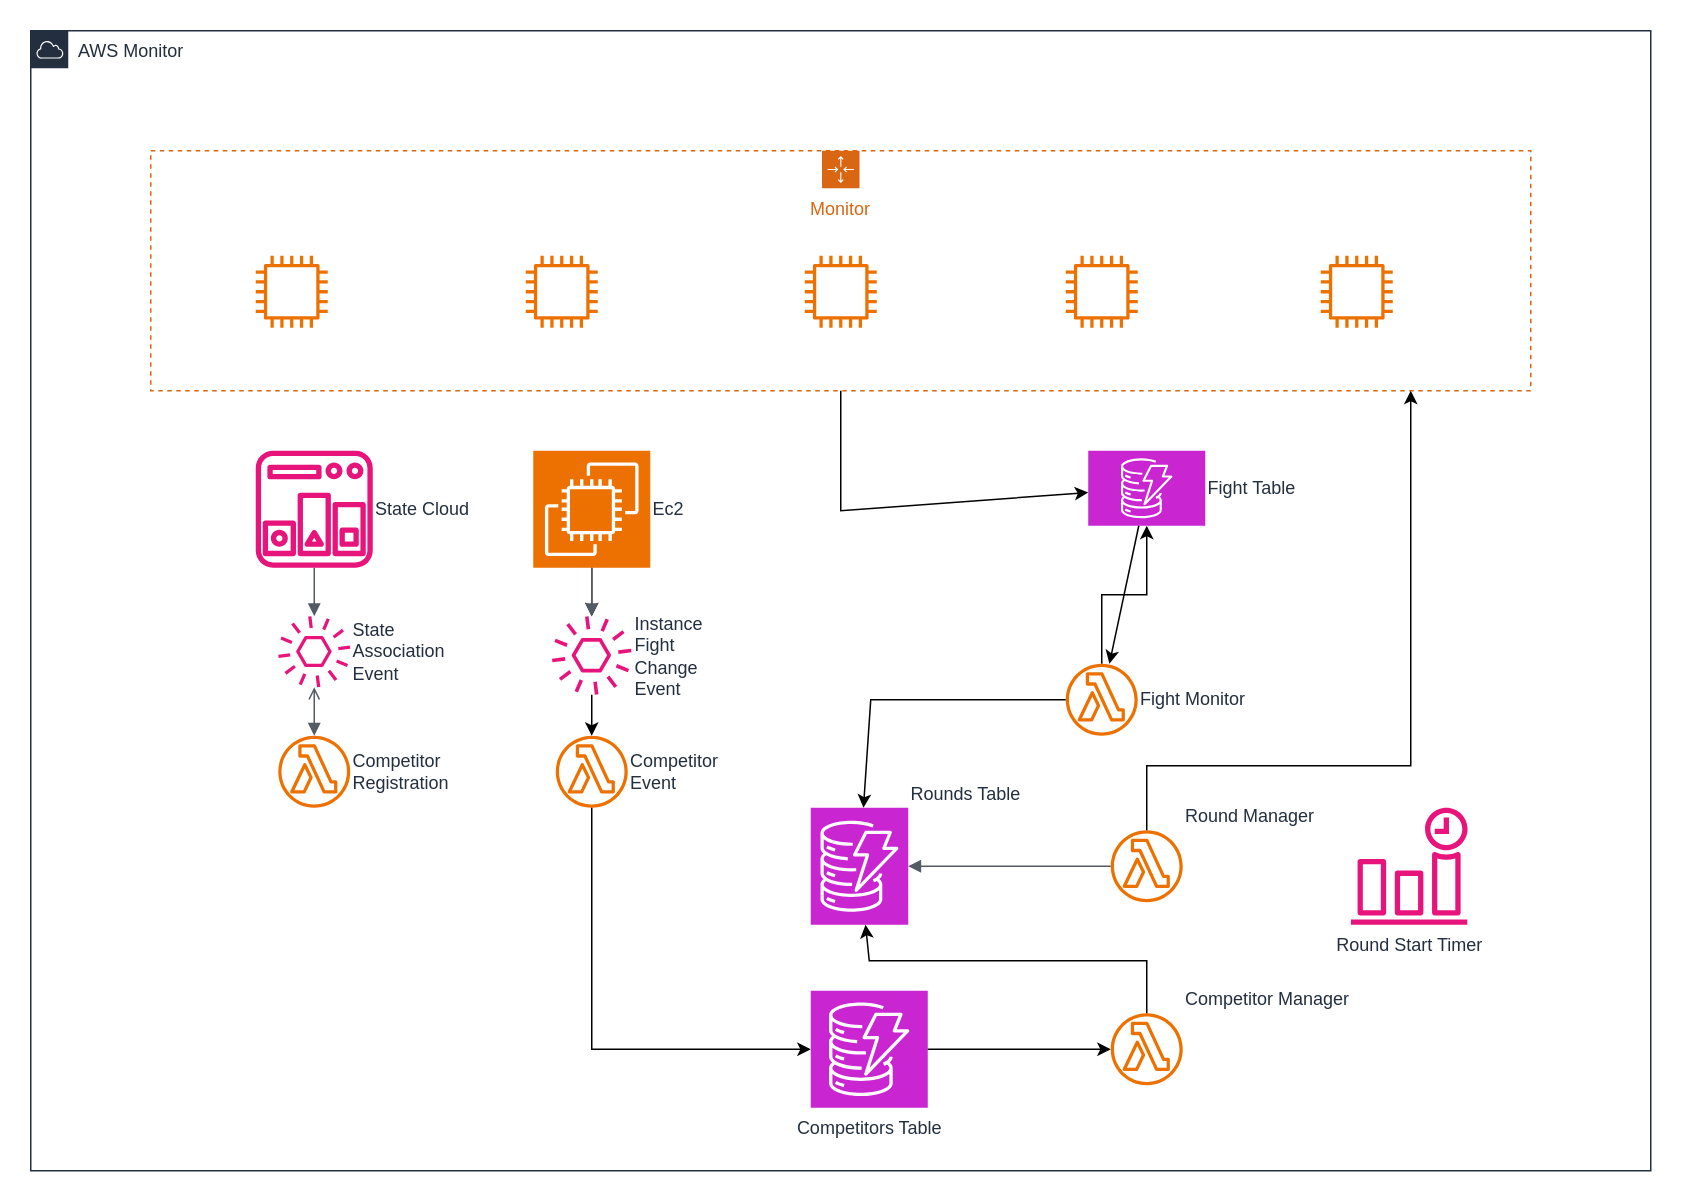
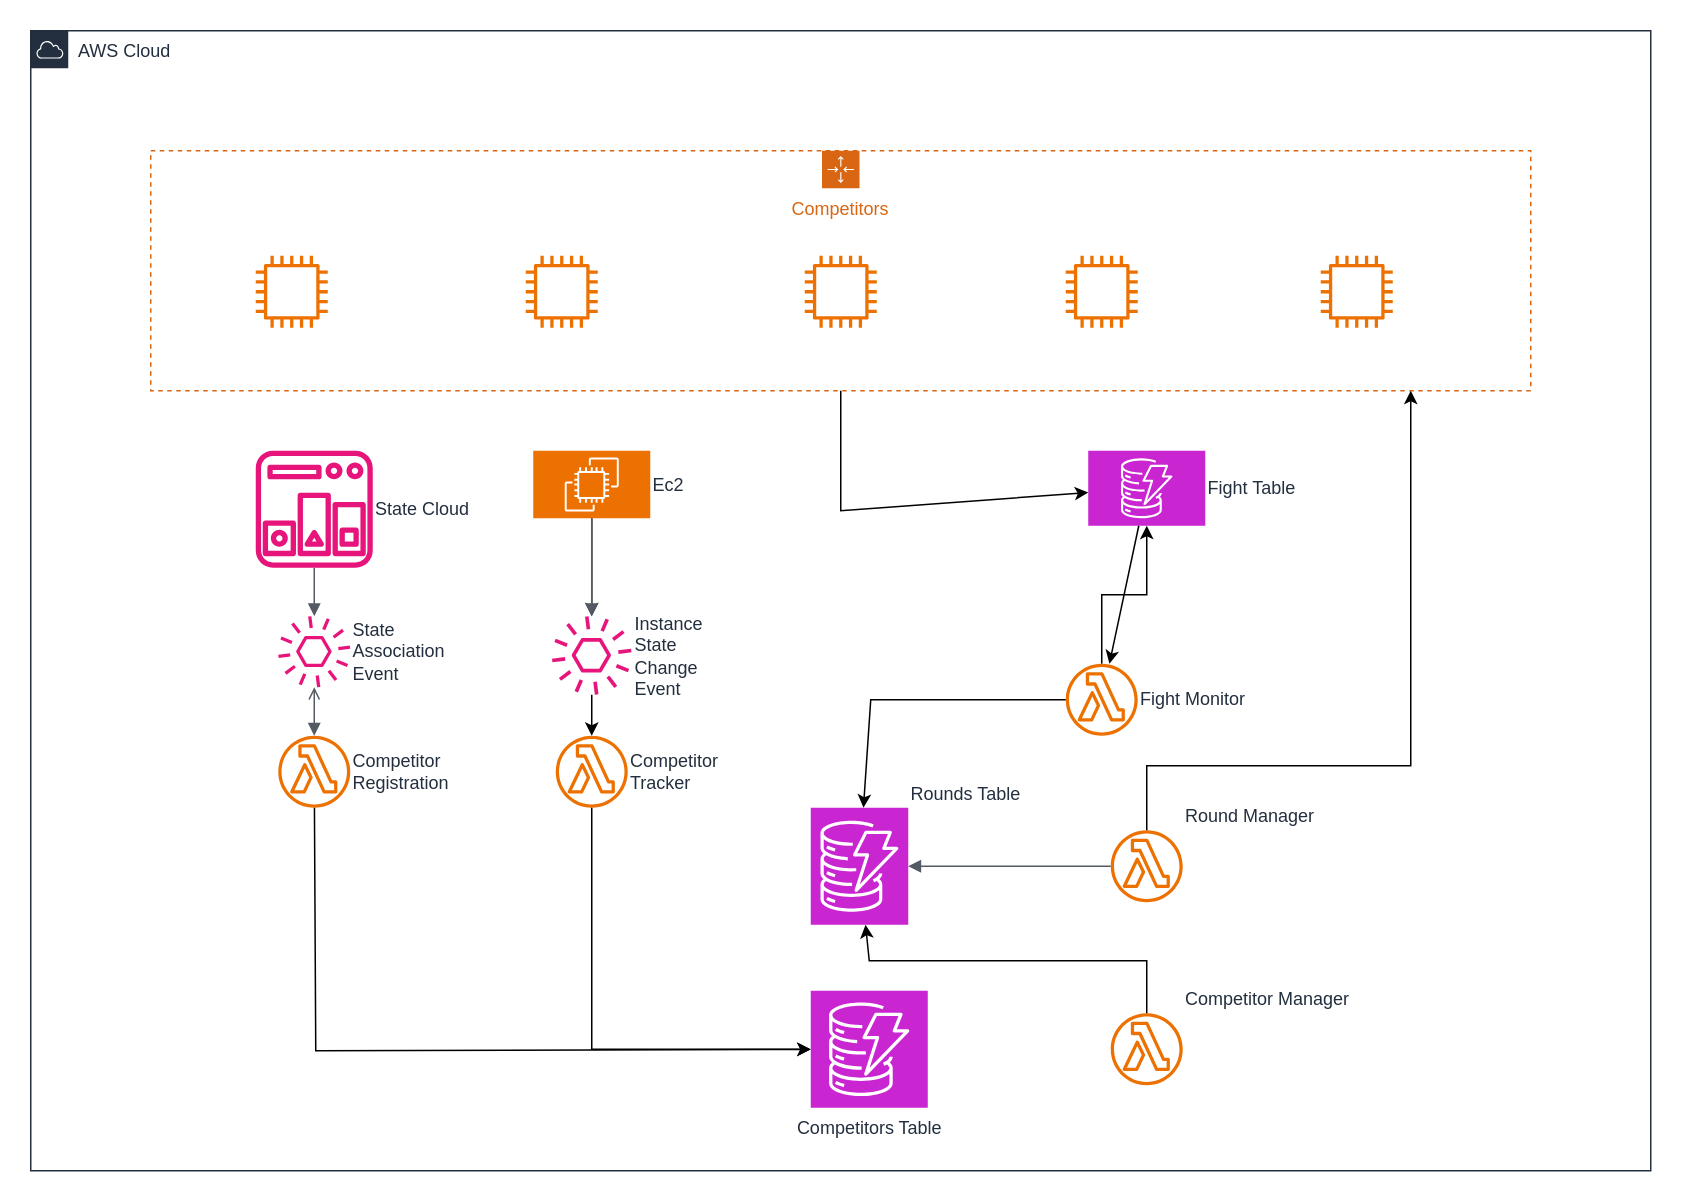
  <mxCell id="0" />
  <mxCell id="1" parent="0" />
- <mxCell id="2" value="AWS Monitor" style="points=[[0,0],[0.25,0],[0.5,0],[0.75,0],[1,0],[1,0.25],[1,0.5],[1,0.75],[1,1],[0.75,1],[0.5,1],[0.25,1],[0,1],[0,0.75],[0,0.5],[0,0.25]];outlineConnect=0;gradientColor=none;html=1;whiteSpace=wrap;fontSize=12;fontStyle=0;container=1;pointerEvents=0;collapsible=0;recursiveResize=0;shape=mxgraph.aws4.group;grIcon=mxgraph.aws4.group_aws_cloud;strokeColor=#232F3E;fillColor=none;verticalAlign=top;align=left;spacingLeft=30;fontColor=#232F3E;dashed=0;" parent="1" vertex="1"><mxGeometry x="20" y="20" width="1080" height="760" as="geometry" /></mxCell>
- <mxCell id="3" value="Monitor" style="points=[[0,0],[0.25,0],[0.5,0],[0.75,0],[1,0],[1,0.25],[1,0.5],[1,0.75],[1,1],[0.75,1],[0.5,1],[0.25,1],[0,1],[0,0.75],[0,0.5],[0,0.25]];outlineConnect=0;gradientColor=none;html=1;whiteSpace=wrap;fontSize=12;fontStyle=0;container=1;pointerEvents=0;collapsible=0;recursiveResize=0;shape=mxgraph.aws4.groupCenter;grIcon=mxgraph.aws4.group_auto_scaling_group;grStroke=1;strokeColor=#D86613;fillColor=none;verticalAlign=top;align=center;fontColor=#D86613;dashed=1;spacingTop=25;" parent="2" vertex="1"><mxGeometry x="80" y="80" width="920" height="160" as="geometry" /></mxCell>
+ <mxCell id="2" value="AWS Cloud" style="points=[[0,0],[0.25,0],[0.5,0],[0.75,0],[1,0],[1,0.25],[1,0.5],[1,0.75],[1,1],[0.75,1],[0.5,1],[0.25,1],[0,1],[0,0.75],[0,0.5],[0,0.25]];outlineConnect=0;gradientColor=none;html=1;whiteSpace=wrap;fontSize=12;fontStyle=0;container=1;pointerEvents=0;collapsible=0;recursiveResize=0;shape=mxgraph.aws4.group;grIcon=mxgraph.aws4.group_aws_cloud;strokeColor=#232F3E;fillColor=none;verticalAlign=top;align=left;spacingLeft=30;fontColor=#232F3E;dashed=0;" parent="1" vertex="1"><mxGeometry x="20" y="20" width="1080" height="760" as="geometry" /></mxCell>
+ <mxCell id="3" value="Competitors" style="points=[[0,0],[0.25,0],[0.5,0],[0.75,0],[1,0],[1,0.25],[1,0.5],[1,0.75],[1,1],[0.75,1],[0.5,1],[0.25,1],[0,1],[0,0.75],[0,0.5],[0,0.25]];outlineConnect=0;gradientColor=none;html=1;whiteSpace=wrap;fontSize=12;fontStyle=0;container=1;pointerEvents=0;collapsible=0;recursiveResize=0;shape=mxgraph.aws4.groupCenter;grIcon=mxgraph.aws4.group_auto_scaling_group;grStroke=1;strokeColor=#D86613;fillColor=none;verticalAlign=top;align=center;fontColor=#D86613;dashed=1;spacingTop=25;" parent="2" vertex="1"><mxGeometry x="80" y="80" width="920" height="160" as="geometry" /></mxCell>
  <mxCell id="4" value="" style="sketch=0;outlineConnect=0;fontColor=#232F3E;gradientColor=none;fillColor=#ED7100;strokeColor=none;dashed=0;verticalLabelPosition=bottom;verticalAlign=top;align=center;html=1;fontSize=12;fontStyle=0;aspect=fixed;pointerEvents=1;shape=mxgraph.aws4.instance2;" parent="3" vertex="1"><mxGeometry x="70" y="70" width="48" height="48" as="geometry" /></mxCell>
  <mxCell id="5" value="" style="sketch=0;outlineConnect=0;fontColor=#232F3E;gradientColor=none;fillColor=#ED7100;strokeColor=none;dashed=0;verticalLabelPosition=bottom;verticalAlign=top;align=center;html=1;fontSize=12;fontStyle=0;aspect=fixed;pointerEvents=1;shape=mxgraph.aws4.instance2;" parent="3" vertex="1"><mxGeometry x="250" y="70" width="48" height="48" as="geometry" /></mxCell>
  <mxCell id="6" value="" style="sketch=0;outlineConnect=0;fontColor=#232F3E;gradientColor=none;fillColor=#ED7100;strokeColor=none;dashed=0;verticalLabelPosition=bottom;verticalAlign=top;align=center;html=1;fontSize=12;fontStyle=0;aspect=fixed;pointerEvents=1;shape=mxgraph.aws4.instance2;" parent="3" vertex="1"><mxGeometry x="436" y="70" width="48" height="48" as="geometry" /></mxCell>
  <mxCell id="7" value="" style="sketch=0;outlineConnect=0;fontColor=#232F3E;gradientColor=none;fillColor=#ED7100;strokeColor=none;dashed=0;verticalLabelPosition=bottom;verticalAlign=top;align=center;html=1;fontSize=12;fontStyle=0;aspect=fixed;pointerEvents=1;shape=mxgraph.aws4.instance2;" parent="3" vertex="1"><mxGeometry x="610" y="70" width="48" height="48" as="geometry" /></mxCell>
  <mxCell id="8" value="" style="sketch=0;outlineConnect=0;fontColor=#232F3E;gradientColor=none;fillColor=#ED7100;strokeColor=none;dashed=0;verticalLabelPosition=bottom;verticalAlign=top;align=center;html=1;fontSize=12;fontStyle=0;aspect=fixed;pointerEvents=1;shape=mxgraph.aws4.instance2;" parent="3" vertex="1"><mxGeometry x="780" y="70" width="48" height="48" as="geometry" /></mxCell>
  <mxCell id="9" value="State Cloud" style="sketch=0;outlineConnect=0;fontColor=#232F3E;gradientColor=none;fillColor=#E7157B;strokeColor=none;dashed=0;verticalLabelPosition=middle;verticalAlign=middle;align=left;html=1;fontSize=12;fontStyle=0;aspect=fixed;pointerEvents=1;shape=mxgraph.aws4.state_manager;labelPosition=right;" parent="2" vertex="1"><mxGeometry x="150" y="280" width="78" height="78" as="geometry" /></mxCell>
- <mxCell id="10" value="Round Start Timer" style="sketch=0;outlineConnect=0;fontColor=#232F3E;gradientColor=none;fillColor=#E7157B;strokeColor=none;dashed=0;verticalLabelPosition=bottom;verticalAlign=top;align=center;html=1;fontSize=12;fontStyle=0;aspect=fixed;pointerEvents=1;shape=mxgraph.aws4.event_time_based;" parent="2" vertex="1"><mxGeometry x="880" y="518" width="78" height="78" as="geometry" /></mxCell>
  <mxCell id="11" value="State Association Event" style="sketch=0;outlineConnect=0;fontColor=#232F3E;gradientColor=none;fillColor=#E7157B;strokeColor=none;dashed=0;verticalLabelPosition=middle;verticalAlign=middle;align=left;html=1;fontSize=12;fontStyle=0;aspect=fixed;pointerEvents=1;shape=mxgraph.aws4.event;labelPosition=right;whiteSpace=wrap;" parent="2" vertex="1"><mxGeometry x="165" y="390" width="48" height="48" as="geometry" /></mxCell>
  <mxCell id="12" value="Competitor Registration" style="sketch=0;outlineConnect=0;fontColor=#232F3E;gradientColor=none;fillColor=#ED7100;strokeColor=none;dashed=0;verticalLabelPosition=middle;verticalAlign=middle;align=left;html=1;fontSize=12;fontStyle=0;aspect=fixed;pointerEvents=1;shape=mxgraph.aws4.lambda_function;labelPosition=right;whiteSpace=wrap;" parent="2" vertex="1"><mxGeometry x="165" y="470" width="48" height="48" as="geometry" /></mxCell>
  <mxCell id="13" value="Rounds Table" style="sketch=0;points=[[0,0,0],[0.25,0,0],[0.5,0,0],[0.75,0,0],[1,0,0],[0,1,0],[0.25,1,0],[0.5,1,0],[0.75,1,0],[1,1,0],[0,0.25,0],[0,0.5,0],[0,0.75,0],[1,0.25,0],[1,0.5,0],[1,0.75,0]];outlineConnect=0;fontColor=#232F3E;fillColor=#C925D1;strokeColor=#ffffff;dashed=0;verticalLabelPosition=top;verticalAlign=bottom;align=left;html=1;fontSize=12;fontStyle=0;aspect=fixed;shape=mxgraph.aws4.resourceIcon;resIcon=mxgraph.aws4.dynamodb;labelPosition=right;" parent="2" vertex="1"><mxGeometry x="520" y="518" width="65" height="78" as="geometry" /></mxCell>
  <mxCell id="14" value="Round Manager" style="sketch=0;outlineConnect=0;fontColor=#232F3E;gradientColor=none;fillColor=#ED7100;strokeColor=none;dashed=0;verticalLabelPosition=top;verticalAlign=bottom;align=left;html=1;fontSize=12;fontStyle=0;aspect=fixed;pointerEvents=1;shape=mxgraph.aws4.lambda_function;labelPosition=right;" parent="2" vertex="1"><mxGeometry x="720" y="533" width="48" height="48" as="geometry" /></mxCell>
  <mxCell id="15" value="" style="edgeStyle=orthogonalEdgeStyle;rounded=0;orthogonalLoop=1;jettySize=auto;html=1;" parent="2" source="16" target="17" edge="1"><mxGeometry relative="1" as="geometry" /></mxCell>
- <mxCell id="16" value="Ec2" style="sketch=0;points=[[0,0,0],[0.25,0,0],[0.5,0,0],[0.75,0,0],[1,0,0],[0,1,0],[0.25,1,0],[0.5,1,0],[0.75,1,0],[1,1,0],[0,0.25,0],[0,0.5,0],[0,0.75,0],[1,0.25,0],[1,0.5,0],[1,0.75,0]];outlineConnect=0;fontColor=#232F3E;fillColor=#ED7100;strokeColor=#ffffff;dashed=0;verticalLabelPosition=middle;verticalAlign=middle;align=left;html=1;fontSize=12;fontStyle=0;aspect=fixed;shape=mxgraph.aws4.resourceIcon;resIcon=mxgraph.aws4.ec2;labelPosition=right;" parent="2" vertex="1"><mxGeometry x="335" y="280" width="78" height="78" as="geometry" /></mxCell>
- <mxCell id="17" value="Instance Fight Change Event" style="sketch=0;outlineConnect=0;fontColor=#232F3E;gradientColor=none;fillColor=#E7157B;strokeColor=none;dashed=0;verticalLabelPosition=middle;verticalAlign=middle;align=left;html=1;fontSize=12;fontStyle=0;aspect=fixed;pointerEvents=1;shape=mxgraph.aws4.event;labelPosition=right;whiteSpace=wrap;" parent="2" vertex="1"><mxGeometry x="347.5" y="390" width="53" height="53" as="geometry" /></mxCell>
- <mxCell id="18" value="Competitor Event" style="sketch=0;outlineConnect=0;fontColor=#232F3E;gradientColor=none;fillColor=#ED7100;strokeColor=none;dashed=0;verticalLabelPosition=middle;verticalAlign=middle;align=left;html=1;fontSize=12;fontStyle=0;aspect=fixed;pointerEvents=1;shape=mxgraph.aws4.lambda_function;labelPosition=right;whiteSpace=wrap;" parent="2" vertex="1"><mxGeometry x="350" y="470" width="48" height="48" as="geometry" /></mxCell>
+ <mxCell id="16" value="Ec2" style="sketch=0;points=[[0,0,0],[0.25,0,0],[0.5,0,0],[0.75,0,0],[1,0,0],[0,1,0],[0.25,1,0],[0.5,1,0],[0.75,1,0],[1,1,0],[0,0.25,0],[0,0.5,0],[0,0.75,0],[1,0.25,0],[1,0.5,0],[1,0.75,0]];outlineConnect=0;fontColor=#232F3E;fillColor=#ED7100;strokeColor=#ffffff;dashed=0;verticalLabelPosition=middle;verticalAlign=middle;align=left;html=1;fontSize=12;fontStyle=0;aspect=fixed;shape=mxgraph.aws4.resourceIcon;resIcon=mxgraph.aws4.ec2;labelPosition=right;" parent="2" vertex="1"><mxGeometry x="335" y="280" width="78" height="45" as="geometry" /></mxCell>
+ <mxCell id="17" value="Instance State Change Event" style="sketch=0;outlineConnect=0;fontColor=#232F3E;gradientColor=none;fillColor=#E7157B;strokeColor=none;dashed=0;verticalLabelPosition=middle;verticalAlign=middle;align=left;html=1;fontSize=12;fontStyle=0;aspect=fixed;pointerEvents=1;shape=mxgraph.aws4.event;labelPosition=right;whiteSpace=wrap;" parent="2" vertex="1"><mxGeometry x="347.5" y="390" width="53" height="53" as="geometry" /></mxCell>
+ <mxCell id="18" value="Competitor Tracker" style="sketch=0;outlineConnect=0;fontColor=#232F3E;gradientColor=none;fillColor=#ED7100;strokeColor=none;dashed=0;verticalLabelPosition=middle;verticalAlign=middle;align=left;html=1;fontSize=12;fontStyle=0;aspect=fixed;pointerEvents=1;shape=mxgraph.aws4.lambda_function;labelPosition=right;whiteSpace=wrap;" parent="2" vertex="1"><mxGeometry x="350" y="470" width="48" height="48" as="geometry" /></mxCell>
  <mxCell id="19" value="Fight Table" style="sketch=0;points=[[0,0,0],[0.25,0,0],[0.5,0,0],[0.75,0,0],[1,0,0],[0,1,0],[0.25,1,0],[0.5,1,0],[0.75,1,0],[1,1,0],[0,0.25,0],[0,0.5,0],[0,0.75,0],[1,0.25,0],[1,0.5,0],[1,0.75,0]];outlineConnect=0;fontColor=#232F3E;fillColor=#C925D1;strokeColor=#ffffff;dashed=0;verticalLabelPosition=middle;verticalAlign=middle;align=left;html=1;fontSize=12;fontStyle=0;aspect=fixed;shape=mxgraph.aws4.resourceIcon;resIcon=mxgraph.aws4.dynamodb;labelPosition=right;" parent="2" vertex="1"><mxGeometry x="705" y="280" width="78" height="50" as="geometry" /></mxCell>
  <mxCell id="20" value="" style="edgeStyle=orthogonalEdgeStyle;rounded=0;orthogonalLoop=1;jettySize=auto;html=1;" edge="1" parent="2" source="21" target="19"><mxGeometry relative="1" as="geometry" /></mxCell>
  <mxCell id="21" value="Fight Monitor" style="sketch=0;outlineConnect=0;fontColor=#232F3E;gradientColor=none;fillColor=#ED7100;strokeColor=none;dashed=0;verticalLabelPosition=middle;verticalAlign=middle;align=left;html=1;fontSize=12;fontStyle=0;aspect=fixed;pointerEvents=1;shape=mxgraph.aws4.lambda_function;labelPosition=right;" parent="2" vertex="1"><mxGeometry x="690" y="422" width="48" height="48" as="geometry" /></mxCell>
  <mxCell id="22" value="" style="edgeStyle=orthogonalEdgeStyle;html=1;endArrow=none;elbow=vertical;startArrow=block;startFill=1;strokeColor=#545B64;rounded=0;" parent="2" source="13" target="14" edge="1"><mxGeometry width="100" relative="1" as="geometry"><mxPoint x="778" y="589" as="sourcePoint" /><mxPoint x="890" y="589" as="targetPoint" /></mxGeometry></mxCell>
  <mxCell id="23" value="" style="edgeStyle=orthogonalEdgeStyle;html=1;endArrow=none;elbow=vertical;startArrow=block;startFill=1;strokeColor=#545B64;rounded=0;" parent="2" source="17" target="16" edge="1"><mxGeometry width="100" relative="1" as="geometry"><mxPoint x="608" y="589" as="sourcePoint" /><mxPoint x="730" y="589" as="targetPoint" /></mxGeometry></mxCell>
  <mxCell id="24" value="" style="edgeStyle=orthogonalEdgeStyle;rounded=0;orthogonalLoop=1;jettySize=auto;html=1;" parent="2" source="17" target="18" edge="1"><mxGeometry relative="1" as="geometry"><mxPoint x="384" y="368" as="sourcePoint" /><mxPoint x="384" y="420" as="targetPoint" /></mxGeometry></mxCell>
  <mxCell id="25" value="" style="edgeStyle=orthogonalEdgeStyle;html=1;endArrow=none;elbow=vertical;startArrow=block;startFill=1;strokeColor=#545B64;rounded=0;" parent="2" source="11" target="9" edge="1"><mxGeometry width="100" relative="1" as="geometry"><mxPoint x="384" y="420" as="sourcePoint" /><mxPoint x="384" y="368" as="targetPoint" /></mxGeometry></mxCell>
  <mxCell id="26" value="" style="edgeStyle=orthogonalEdgeStyle;html=1;endArrow=open;elbow=vertical;startArrow=block;startFill=1;strokeColor=#545B64;rounded=0;" parent="2" source="12" target="11" edge="1"><mxGeometry width="100" relative="1" as="geometry"><mxPoint x="199" y="420" as="sourcePoint" /><mxPoint x="199" y="368" as="targetPoint" /></mxGeometry></mxCell>
  <mxCell id="27" value="" style="endArrow=classic;html=1;rounded=0;" edge="1" parent="2" source="19" target="21"><mxGeometry width="50" height="50" relative="1" as="geometry"><mxPoint x="560" y="430" as="sourcePoint" /><mxPoint x="610" y="380" as="targetPoint" /></mxGeometry></mxCell>
  <mxCell id="28" value="" style="endArrow=classic;html=1;rounded=0;" edge="1" parent="2" source="21" target="13"><mxGeometry width="50" height="50" relative="1" as="geometry"><mxPoint x="560" y="430" as="sourcePoint" /><mxPoint x="610" y="380" as="targetPoint" /><Array as="points"><mxPoint x="560" y="446" /></Array></mxGeometry></mxCell>
+ <mxCell id="29" value="" style="endArrow=classic;html=1;rounded=0;" edge="1" parent="2" source="12" target="33"><mxGeometry width="50" height="50" relative="1" as="geometry"><mxPoint x="560" y="500" as="sourcePoint" /><mxPoint x="610" y="450" as="targetPoint" /><Array as="points"><mxPoint x="190" y="680" /></Array></mxGeometry></mxCell>
  <mxCell id="30" value="" style="endArrow=classic;html=1;rounded=0;" edge="1" parent="2" source="18" target="33"><mxGeometry width="50" height="50" relative="1" as="geometry"><mxPoint x="560" y="500" as="sourcePoint" /><mxPoint x="610" y="450" as="targetPoint" /><Array as="points"><mxPoint x="374" y="679" /></Array></mxGeometry></mxCell>
  <mxCell id="31" value="" style="endArrow=classic;html=1;rounded=0;" edge="1" parent="2" source="3" target="19"><mxGeometry width="50" height="50" relative="1" as="geometry"><mxPoint x="540" y="350" as="sourcePoint" /><mxPoint x="590" y="300" as="targetPoint" /><Array as="points"><mxPoint x="540" y="320" /></Array></mxGeometry></mxCell>
  <mxCell id="32" value="" style="endArrow=classic;html=1;rounded=0;" edge="1" parent="2" source="14" target="3"><mxGeometry width="50" height="50" relative="1" as="geometry"><mxPoint x="540" y="410" as="sourcePoint" /><mxPoint x="590" y="360" as="targetPoint" /><Array as="points"><mxPoint x="744" y="490" /><mxPoint x="830" y="490" /><mxPoint x="920" y="490" /><mxPoint x="920" y="240" /></Array></mxGeometry></mxCell>
  <mxCell id="33" value="Competitors Table" style="sketch=0;points=[[0,0,0],[0.25,0,0],[0.5,0,0],[0.75,0,0],[1,0,0],[0,1,0],[0.25,1,0],[0.5,1,0],[0.75,1,0],[1,1,0],[0,0.25,0],[0,0.5,0],[0,0.75,0],[1,0.25,0],[1,0.5,0],[1,0.75,0]];outlineConnect=0;fontColor=#232F3E;fillColor=#C925D1;strokeColor=#ffffff;dashed=0;verticalLabelPosition=bottom;verticalAlign=top;align=center;html=1;fontSize=12;fontStyle=0;aspect=fixed;shape=mxgraph.aws4.resourceIcon;resIcon=mxgraph.aws4.dynamodb;" vertex="1" parent="2"><mxGeometry x="520" y="640" width="78" height="78" as="geometry" /></mxCell>
  <mxCell id="34" value="Competitor Manager" style="sketch=0;outlineConnect=0;fontColor=#232F3E;gradientColor=none;fillColor=#ED7100;strokeColor=none;dashed=0;verticalLabelPosition=top;verticalAlign=bottom;align=left;html=1;fontSize=12;fontStyle=0;aspect=fixed;pointerEvents=1;shape=mxgraph.aws4.lambda_function;labelPosition=right;" vertex="1" parent="2"><mxGeometry x="720" y="655" width="48" height="48" as="geometry" /></mxCell>
- <mxCell id="35" value="" style="endArrow=classic;html=1;rounded=0;" edge="1" parent="2" source="33" target="34"><mxGeometry width="50" height="50" relative="1" as="geometry"><mxPoint x="440" y="370" as="sourcePoint" /><mxPoint x="490" y="320" as="targetPoint" /></mxGeometry></mxCell>
  <mxCell id="36" value="" style="endArrow=classic;html=1;rounded=0;" edge="1" parent="2" source="34" target="13"><mxGeometry width="50" height="50" relative="1" as="geometry"><mxPoint x="440" y="370" as="sourcePoint" /><mxPoint x="490" y="320" as="targetPoint" /><Array as="points"><mxPoint x="744" y="620" /><mxPoint x="559" y="620" /></Array></mxGeometry></mxCell>
